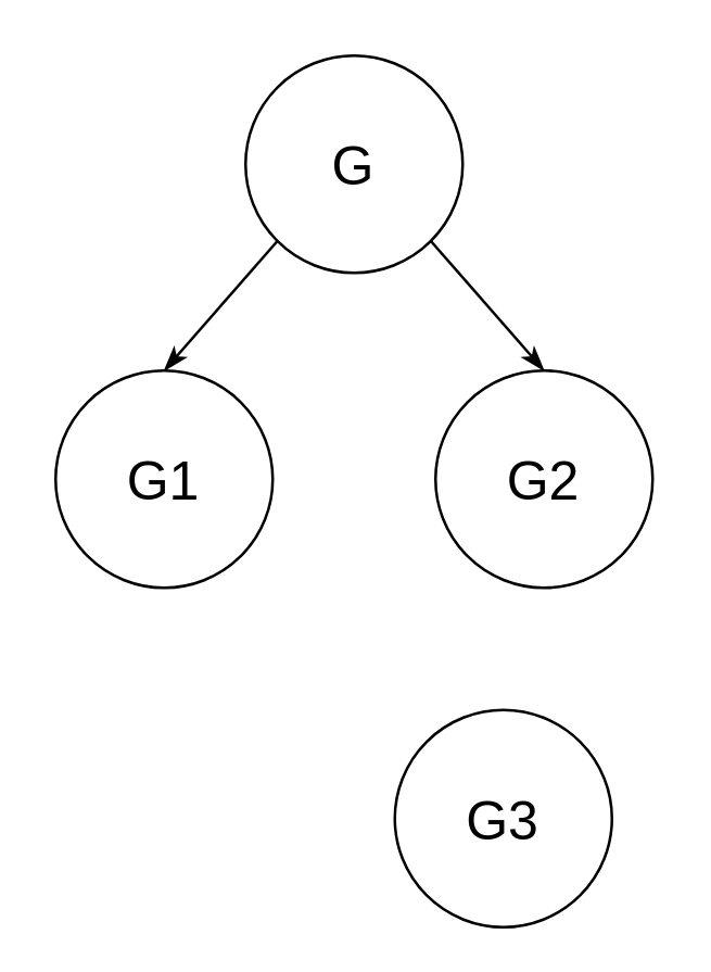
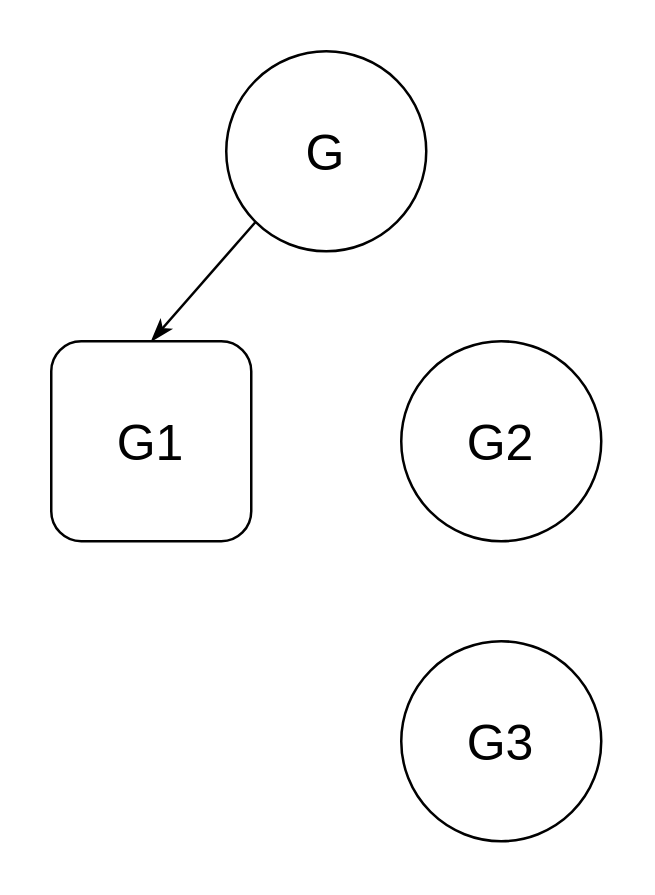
  <mxCell id="0" />
  <mxCell id="1" parent="0" />
  <mxCell id="2" style="edgeStyle=none;rounded=0;orthogonalLoop=1;jettySize=auto;html=1;exitX=0;exitY=1;exitDx=0;exitDy=0;entryX=0.5;entryY=0;entryDx=0;entryDy=0;endArrow=classicThin;endFill=1;fontSize=20;" edge="1" parent="1" source="4" target="5"><mxGeometry relative="1" as="geometry" /></mxCell>
- <mxCell id="3" style="edgeStyle=none;rounded=0;orthogonalLoop=1;jettySize=auto;html=1;exitX=1;exitY=1;exitDx=0;exitDy=0;entryX=0.5;entryY=0;entryDx=0;entryDy=0;endArrow=classicThin;endFill=1;fontSize=20;" edge="1" parent="1" source="4" target="6"><mxGeometry relative="1" as="geometry" /></mxCell>
  <mxCell id="4" value="G" style="ellipse;whiteSpace=wrap;html=1;aspect=fixed;fontSize=20;" vertex="1" parent="1"><mxGeometry x="90" y="20" width="80" height="80" as="geometry" /></mxCell>
- <mxCell id="5" value="G1" style="ellipse;whiteSpace=wrap;html=1;aspect=fixed;fontSize=20;" vertex="1" parent="1"><mxGeometry x="20" y="136" width="80" height="80" as="geometry" /></mxCell>
+ <mxCell id="5" value="G1" style="whiteSpace=wrap;html=1;aspect=fixed;fontSize=20;rounded=1;" vertex="1" parent="1"><mxGeometry x="20" y="136" width="80" height="80" as="geometry" /></mxCell>
  <mxCell id="6" value="G2" style="ellipse;whiteSpace=wrap;html=1;aspect=fixed;fontSize=20;" vertex="1" parent="1"><mxGeometry x="160" y="136" width="80" height="80" as="geometry" /></mxCell>
- <mxCell id="7" value="G3" style="ellipse;whiteSpace=wrap;html=1;aspect=fixed;fontSize=20;" vertex="1" parent="1"><mxGeometry x="145" y="261" width="80" height="80" as="geometry" /></mxCell>
+ <mxCell id="7" value="G3" style="ellipse;whiteSpace=wrap;html=1;aspect=fixed;fontSize=20;" vertex="1" parent="1"><mxGeometry x="160" y="256" width="80" height="80" as="geometry" /></mxCell>
